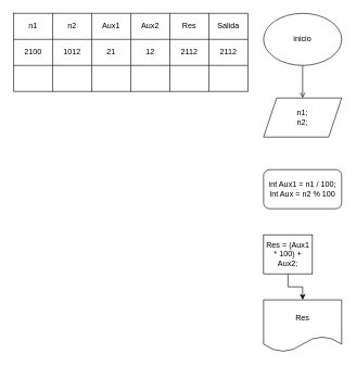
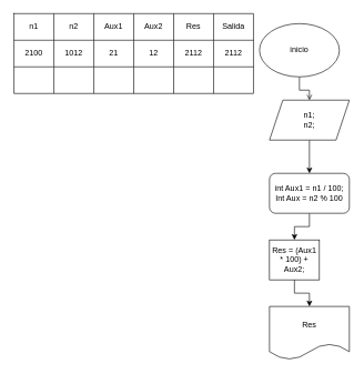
  <mxCell id="0" />
  <mxCell id="1" parent="0" />
  <mxCell id="2" style="edgeStyle=orthogonalEdgeStyle;rounded=0;orthogonalLoop=1;jettySize=auto;html=1;endArrow=open;" edge="1" parent="1" source="3" target="5"><mxGeometry relative="1" as="geometry" /></mxCell>
- <mxCell id="3" value="inicio" style="ellipse;whiteSpace=wrap;html=1;" vertex="1" parent="1"><mxGeometry x="404" y="20" width="120" height="80" as="geometry" /></mxCell>
+ <mxCell id="3" value="inicio" style="ellipse;whiteSpace=wrap;html=1;" vertex="1" parent="1"><mxGeometry x="389" y="35" width="120" height="80" as="geometry" /></mxCell>
+ <mxCell id="4" style="edgeStyle=orthogonalEdgeStyle;rounded=0;orthogonalLoop=1;jettySize=auto;html=1;" edge="1" parent="1" source="5" target="7"><mxGeometry relative="1" as="geometry" /></mxCell>
  <mxCell id="5" value="n1;&lt;br&gt;n2;" style="shape=parallelogram;perimeter=parallelogramPerimeter;whiteSpace=wrap;html=1;fixedSize=1;" vertex="1" parent="1"><mxGeometry x="404" y="150" width="120" height="60" as="geometry" /></mxCell>
+ <mxCell id="6" style="edgeStyle=orthogonalEdgeStyle;rounded=0;orthogonalLoop=1;jettySize=auto;html=1;" edge="1" parent="1" source="7" target="9"><mxGeometry relative="1" as="geometry" /></mxCell>
  <mxCell id="7" value="int Aux1 = n1 / 100;&lt;br&gt;Int Aux = n2 % 100" style="whiteSpace=wrap;html=1;rounded=1;" vertex="1" parent="1"><mxGeometry x="404" y="260" width="120" height="60" as="geometry" /></mxCell>
  <mxCell id="8" style="edgeStyle=orthogonalEdgeStyle;rounded=0;orthogonalLoop=1;jettySize=auto;html=1;" edge="1" parent="1" source="9" target="10"><mxGeometry relative="1" as="geometry" /></mxCell>
  <mxCell id="9" value="Res = (Aux1 * 100) + Aux2;" style="rounded=0;whiteSpace=wrap;html=1;" vertex="1" parent="1"><mxGeometry x="404" y="360" width="75" height="60" as="geometry" /></mxCell>
  <mxCell id="10" value="Res" style="shape=document;whiteSpace=wrap;html=1;boundedLbl=1;" vertex="1" parent="1"><mxGeometry x="404" y="460" width="120" height="80" as="geometry" /></mxCell>
  <mxCell id="11" value="" style="shape=table;startSize=0;container=1;collapsible=0;childLayout=tableLayout;" vertex="1" parent="1"><mxGeometry x="20" y="20" width="360" height="120" as="geometry" /></mxCell>
  <mxCell id="12" value="" style="shape=tableRow;horizontal=0;startSize=0;swimlaneHead=0;swimlaneBody=0;top=0;left=0;bottom=0;right=0;collapsible=0;dropTarget=0;fillColor=none;points=[[0,0.5],[1,0.5]];portConstraint=eastwest;" vertex="1" parent="11"><mxGeometry width="360" height="40" as="geometry" /></mxCell>
  <mxCell id="13" value="n1" style="shape=partialRectangle;html=1;whiteSpace=wrap;connectable=0;overflow=hidden;fillColor=none;top=0;left=0;bottom=0;right=0;pointerEvents=1;" vertex="1" parent="12"><mxGeometry width="60" height="40" as="geometry"><mxRectangle width="60" height="40" as="alternateBounds" /></mxGeometry></mxCell>
  <mxCell id="14" value="n2" style="shape=partialRectangle;html=1;whiteSpace=wrap;connectable=0;overflow=hidden;fillColor=none;top=0;left=0;bottom=0;right=0;pointerEvents=1;" vertex="1" parent="12"><mxGeometry x="60" width="60" height="40" as="geometry"><mxRectangle width="60" height="40" as="alternateBounds" /></mxGeometry></mxCell>
  <mxCell id="15" value="Aux1" style="shape=partialRectangle;html=1;whiteSpace=wrap;connectable=0;overflow=hidden;fillColor=none;top=0;left=0;bottom=0;right=0;pointerEvents=1;" vertex="1" parent="12"><mxGeometry x="120" width="60" height="40" as="geometry"><mxRectangle width="60" height="40" as="alternateBounds" /></mxGeometry></mxCell>
  <mxCell id="16" value="Aux2" style="shape=partialRectangle;html=1;whiteSpace=wrap;connectable=0;overflow=hidden;fillColor=none;top=0;left=0;bottom=0;right=0;pointerEvents=1;" vertex="1" parent="12"><mxGeometry x="180" width="60" height="40" as="geometry"><mxRectangle width="60" height="40" as="alternateBounds" /></mxGeometry></mxCell>
  <mxCell id="17" value="Res" style="shape=partialRectangle;html=1;whiteSpace=wrap;connectable=0;overflow=hidden;fillColor=none;top=0;left=0;bottom=0;right=0;pointerEvents=1;" vertex="1" parent="12"><mxGeometry x="240" width="60" height="40" as="geometry"><mxRectangle width="60" height="40" as="alternateBounds" /></mxGeometry></mxCell>
  <mxCell id="18" value="Salida" style="shape=partialRectangle;html=1;whiteSpace=wrap;connectable=0;overflow=hidden;fillColor=none;top=0;left=0;bottom=0;right=0;pointerEvents=1;" vertex="1" parent="12"><mxGeometry x="300" width="60" height="40" as="geometry"><mxRectangle width="60" height="40" as="alternateBounds" /></mxGeometry></mxCell>
  <mxCell id="19" value="" style="shape=tableRow;horizontal=0;startSize=0;swimlaneHead=0;swimlaneBody=0;top=0;left=0;bottom=0;right=0;collapsible=0;dropTarget=0;fillColor=none;points=[[0,0.5],[1,0.5]];portConstraint=eastwest;" vertex="1" parent="11"><mxGeometry y="40" width="360" height="40" as="geometry" /></mxCell>
  <mxCell id="20" value="2100" style="shape=partialRectangle;html=1;whiteSpace=wrap;connectable=0;overflow=hidden;fillColor=none;top=0;left=0;bottom=0;right=0;pointerEvents=1;" vertex="1" parent="19"><mxGeometry width="60" height="40" as="geometry"><mxRectangle width="60" height="40" as="alternateBounds" /></mxGeometry></mxCell>
  <mxCell id="21" value="1012" style="shape=partialRectangle;html=1;whiteSpace=wrap;connectable=0;overflow=hidden;fillColor=none;top=0;left=0;bottom=0;right=0;pointerEvents=1;" vertex="1" parent="19"><mxGeometry x="60" width="60" height="40" as="geometry"><mxRectangle width="60" height="40" as="alternateBounds" /></mxGeometry></mxCell>
  <mxCell id="22" value="21" style="shape=partialRectangle;html=1;whiteSpace=wrap;connectable=0;overflow=hidden;fillColor=none;top=0;left=0;bottom=0;right=0;pointerEvents=1;" vertex="1" parent="19"><mxGeometry x="120" width="60" height="40" as="geometry"><mxRectangle width="60" height="40" as="alternateBounds" /></mxGeometry></mxCell>
  <mxCell id="23" value="12" style="shape=partialRectangle;html=1;whiteSpace=wrap;connectable=0;overflow=hidden;fillColor=none;top=0;left=0;bottom=0;right=0;pointerEvents=1;" vertex="1" parent="19"><mxGeometry x="180" width="60" height="40" as="geometry"><mxRectangle width="60" height="40" as="alternateBounds" /></mxGeometry></mxCell>
  <mxCell id="24" value="2112" style="shape=partialRectangle;html=1;whiteSpace=wrap;connectable=0;overflow=hidden;fillColor=none;top=0;left=0;bottom=0;right=0;pointerEvents=1;" vertex="1" parent="19"><mxGeometry x="240" width="60" height="40" as="geometry"><mxRectangle width="60" height="40" as="alternateBounds" /></mxGeometry></mxCell>
  <mxCell id="25" value="2112" style="shape=partialRectangle;html=1;whiteSpace=wrap;connectable=0;overflow=hidden;fillColor=none;top=0;left=0;bottom=0;right=0;pointerEvents=1;" vertex="1" parent="19"><mxGeometry x="300" width="60" height="40" as="geometry"><mxRectangle width="60" height="40" as="alternateBounds" /></mxGeometry></mxCell>
  <mxCell id="26" value="" style="shape=tableRow;horizontal=0;startSize=0;swimlaneHead=0;swimlaneBody=0;top=0;left=0;bottom=0;right=0;collapsible=0;dropTarget=0;fillColor=none;points=[[0,0.5],[1,0.5]];portConstraint=eastwest;" vertex="1" parent="11"><mxGeometry y="80" width="360" height="40" as="geometry" /></mxCell>
  <mxCell id="27" value="" style="shape=partialRectangle;html=1;whiteSpace=wrap;connectable=0;overflow=hidden;fillColor=none;top=0;left=0;bottom=0;right=0;pointerEvents=1;" vertex="1" parent="26"><mxGeometry width="60" height="40" as="geometry"><mxRectangle width="60" height="40" as="alternateBounds" /></mxGeometry></mxCell>
  <mxCell id="28" value="" style="shape=partialRectangle;html=1;whiteSpace=wrap;connectable=0;overflow=hidden;fillColor=none;top=0;left=0;bottom=0;right=0;pointerEvents=1;" vertex="1" parent="26"><mxGeometry x="60" width="60" height="40" as="geometry"><mxRectangle width="60" height="40" as="alternateBounds" /></mxGeometry></mxCell>
  <mxCell id="29" value="" style="shape=partialRectangle;html=1;whiteSpace=wrap;connectable=0;overflow=hidden;fillColor=none;top=0;left=0;bottom=0;right=0;pointerEvents=1;" vertex="1" parent="26"><mxGeometry x="120" width="60" height="40" as="geometry"><mxRectangle width="60" height="40" as="alternateBounds" /></mxGeometry></mxCell>
  <mxCell id="30" value="" style="shape=partialRectangle;html=1;whiteSpace=wrap;connectable=0;overflow=hidden;fillColor=none;top=0;left=0;bottom=0;right=0;pointerEvents=1;" vertex="1" parent="26"><mxGeometry x="180" width="60" height="40" as="geometry"><mxRectangle width="60" height="40" as="alternateBounds" /></mxGeometry></mxCell>
  <mxCell id="31" value="" style="shape=partialRectangle;html=1;whiteSpace=wrap;connectable=0;overflow=hidden;fillColor=none;top=0;left=0;bottom=0;right=0;pointerEvents=1;" vertex="1" parent="26"><mxGeometry x="240" width="60" height="40" as="geometry"><mxRectangle width="60" height="40" as="alternateBounds" /></mxGeometry></mxCell>
  <mxCell id="32" value="" style="shape=partialRectangle;html=1;whiteSpace=wrap;connectable=0;overflow=hidden;fillColor=none;top=0;left=0;bottom=0;right=0;pointerEvents=1;" vertex="1" parent="26"><mxGeometry x="300" width="60" height="40" as="geometry"><mxRectangle width="60" height="40" as="alternateBounds" /></mxGeometry></mxCell>
